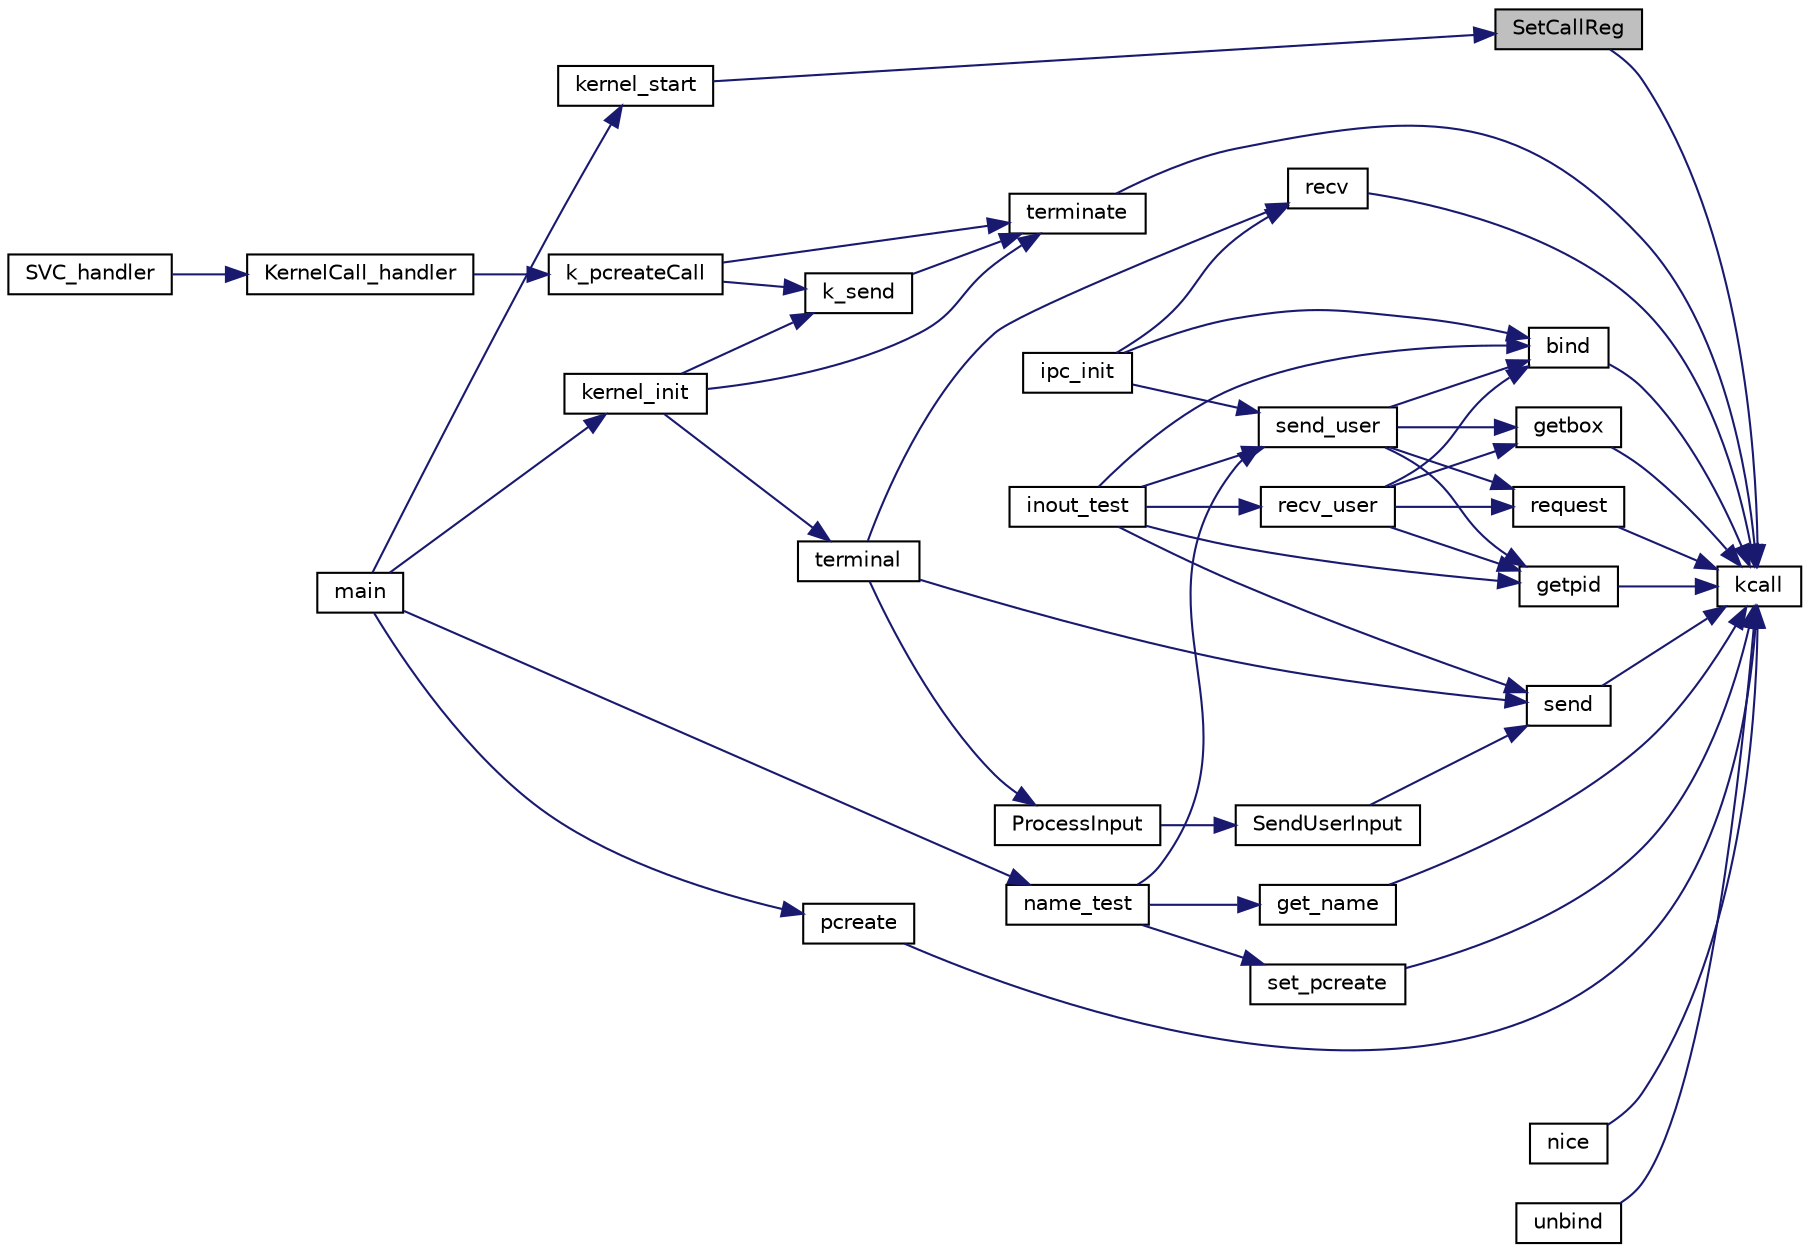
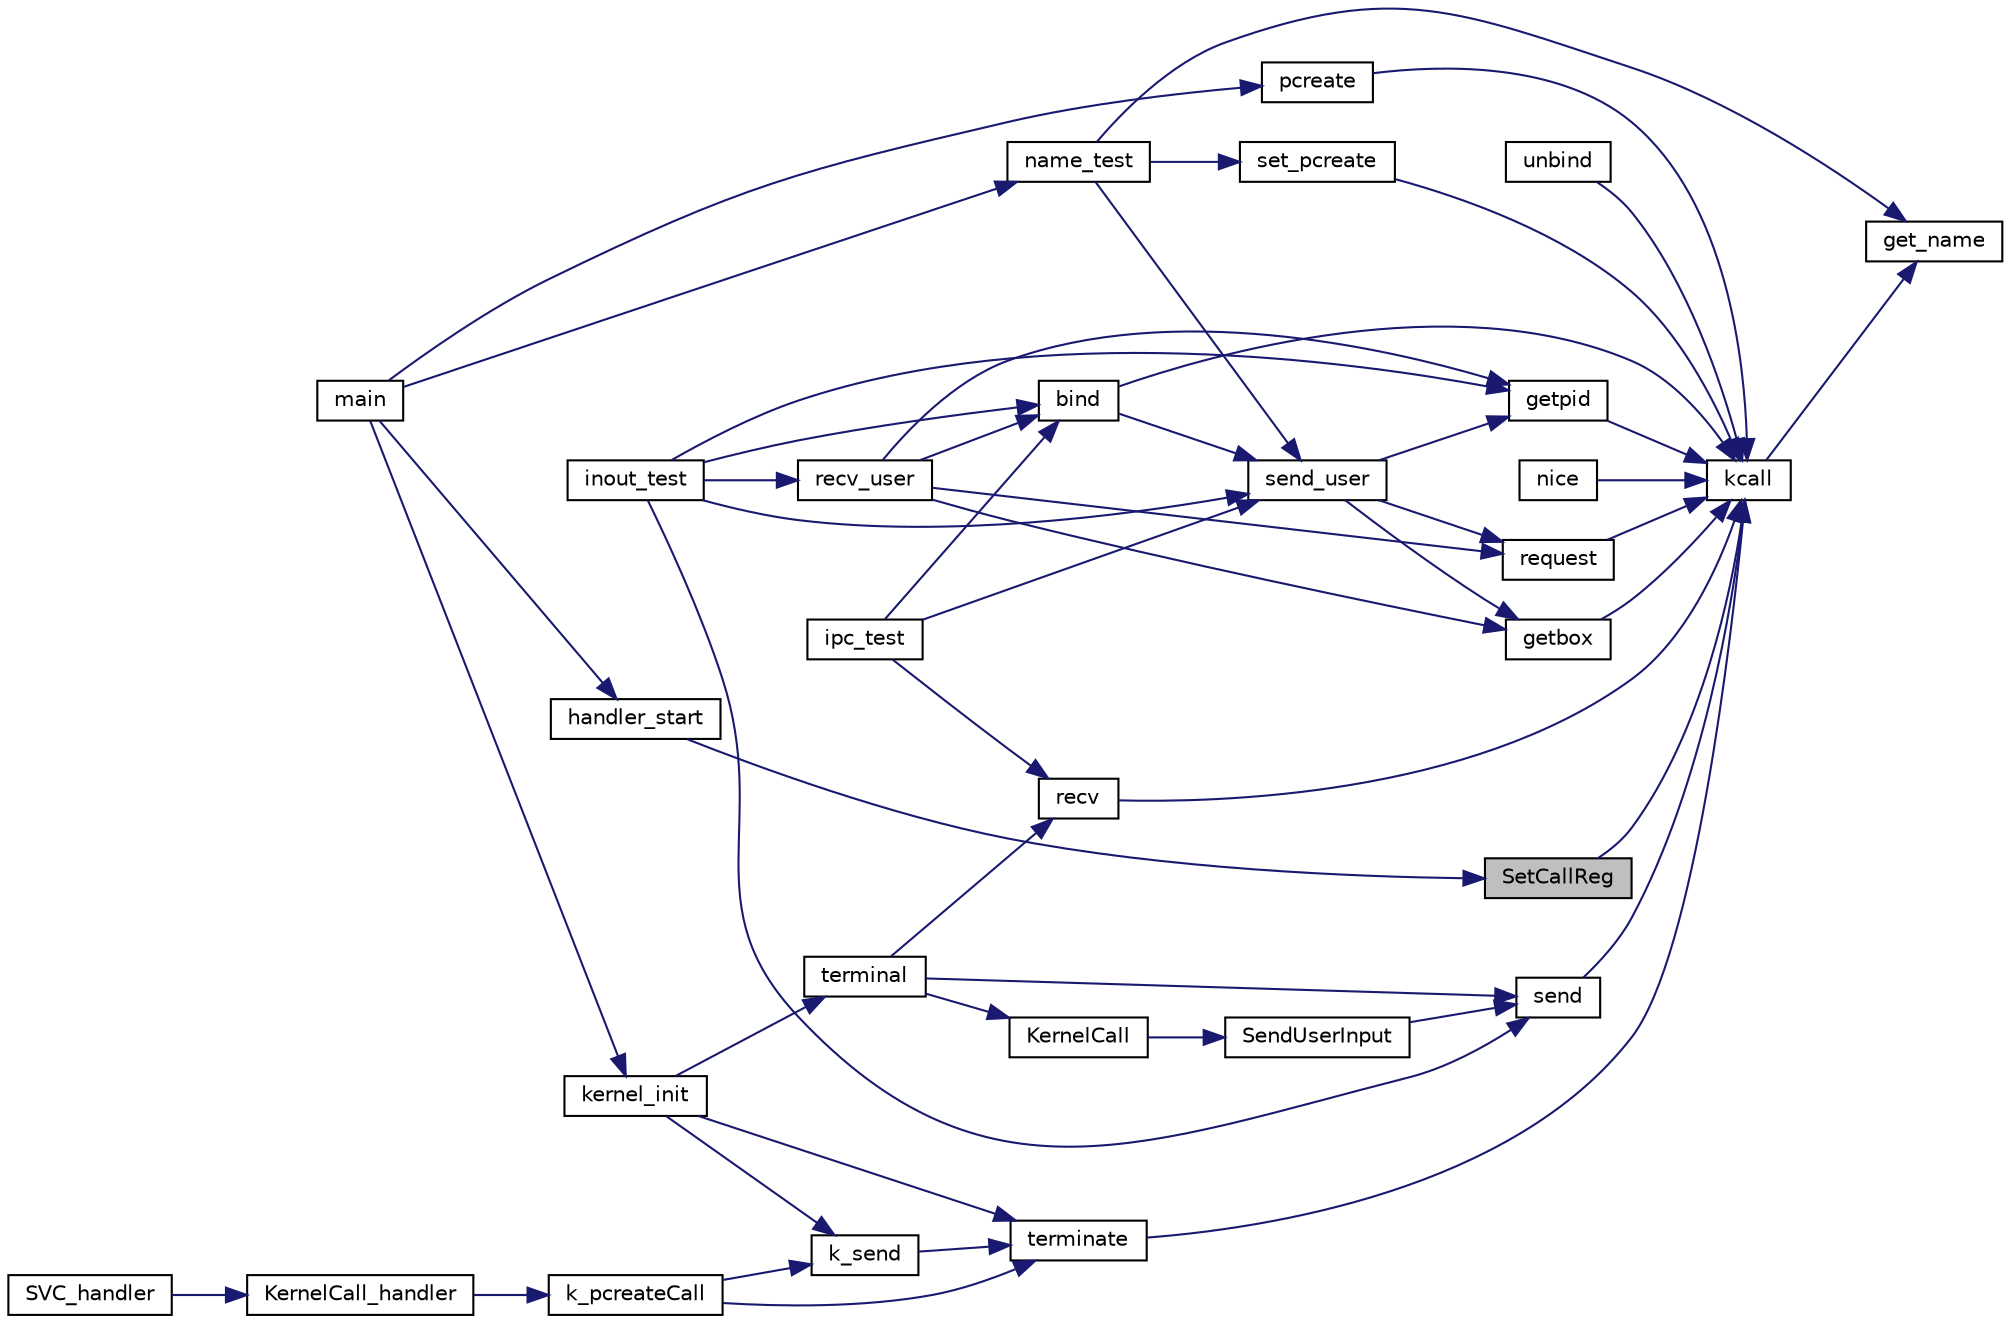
  digraph {
    rankdir=RL
    node [color=black fillcolor=white fontname=Helvetica fontsize=10 shape=record style=filled]
    edge [color=midnightblue dir=back fontname=Helvetica fontsize=10 labelfontname=Helvetica labelfontsize=10 style=solid]
    n1 [fillcolor=grey75 fontcolor=black height=0.2 label=SetCallReg width=0.4]
-   n2 [height=0.2 label=kernel_start width=0.4]
+   n2 [height=0.2 label=handler_start width=0.4]
    n3 [height=0.2 label=kcall width=0.4]
    n4 [height=0.2 label=bind width=0.4]
    n5 [height=0.2 label=get_name width=0.4]
    n6 [height=0.2 label=getbox width=0.4]
    n7 [height=0.2 label=getpid width=0.4]
    n8 [height=0.2 label=nice width=0.4]
    n9 [height=0.2 label=pcreate width=0.4]
    n10 [height=0.2 label=recv width=0.4]
    n11 [height=0.2 label=request width=0.4]
    n12 [height=0.2 label=send width=0.4]
    n13 [height=0.2 label=set_pcreate width=0.4]
    n14 [height=0.2 label=terminate width=0.4]
    n15 [height=0.2 label=unbind width=0.4]
    n16 [height=0.2 label=main width=0.4]
    n17 [height=0.2 label=inout_test width=0.4]
-   n18 [height=0.2 label=ipc_init width=0.4]
+   n18 [height=0.2 label=ipc_test width=0.4]
    n19 [height=0.2 label=recv_user width=0.4]
    n20 [height=0.2 label=send_user width=0.4]
    n21 [height=0.2 label=name_test width=0.4]
    n22 [height=0.2 label=terminal width=0.4]
    n23 [height=0.2 label=SendUserInput width=0.4]
    n24 [height=0.2 label=kernel_init width=0.4]
    n25 [height=0.2 label=k_send width=0.4]
    n26 [height=0.2 label=k_pcreateCall width=0.4]
-   n27 [height=0.2 label=ProcessInput width=0.4]
+   n27 [height=0.2 label=KernelCall width=0.4]
    n28 [height=0.2 label=KernelCall_handler width=0.4]
    n29 [height=0.2 label=SVC_handler width=0.4]
    n1 -> n2
    n2 -> n16
    n3 -> n1
    n3 -> n4
-   n3 -> n5
+   n5 -> n3
    n3 -> n6
    n3 -> n7
    n3 -> n8
    n3 -> n9
    n3 -> n10
    n3 -> n11
    n3 -> n12
    n3 -> n13
    n3 -> n14
    n3 -> n15
    n4 -> n17
    n4 -> n18
    n4 -> n19
-   n4 -> n20
+   n20 -> n4
    n5 -> n21
    n6 -> n19
    n6 -> n20
    n7 -> n17
    n7 -> n19
    n7 -> n20
    n9 -> n16
    n10 -> n18
    n10 -> n22
    n11 -> n19
    n11 -> n20
    n12 -> n17
    n12 -> n22
    n12 -> n23
    n13 -> n21
    n14 -> n24
    n14 -> n25
    n14 -> n26
    n19 -> n17
    n20 -> n17
    n20 -> n18
    n20 -> n21
    n21 -> n16
    n22 -> n24
    n23 -> n27
    n24 -> n16
    n25 -> n24
    n25 -> n26
    n26 -> n28
    n27 -> n22
    n28 -> n29
  }
